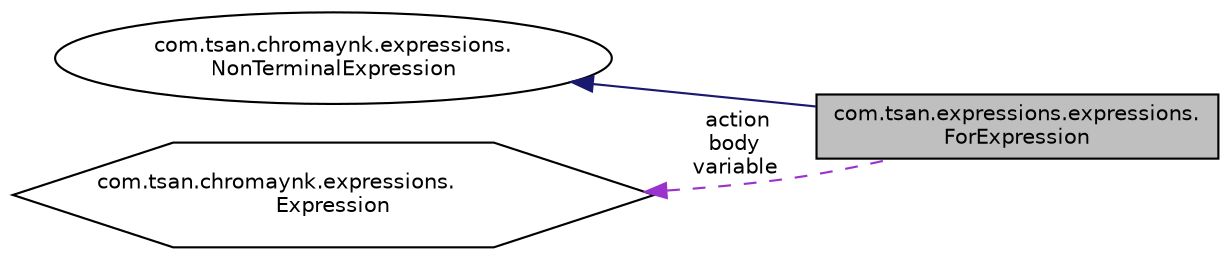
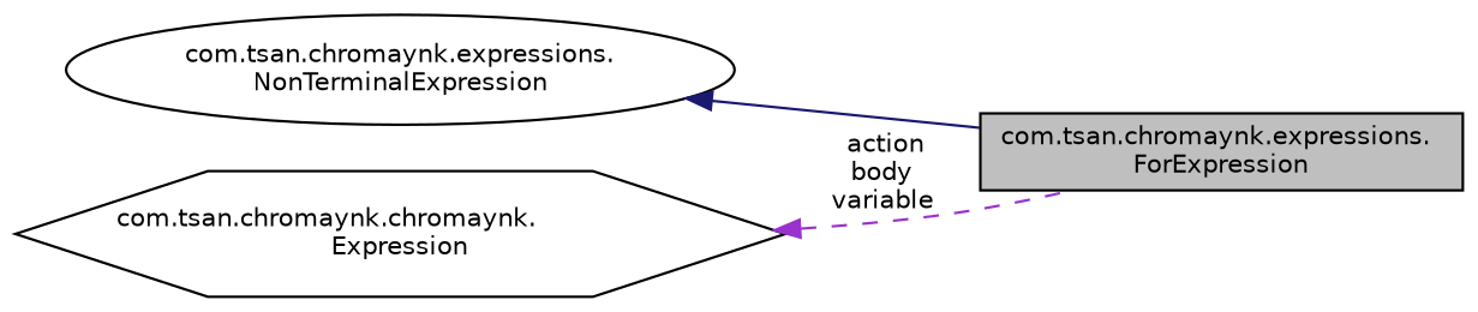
  digraph {
    rankdir=LR
    node [color=black fillcolor=white fontname=Helvetica fontsize=10 style=filled]
    edge [dir=back fontname=Helvetica fontsize=10 labelfontname=Helvetica labelfontsize=10]
-   n1 [fillcolor=grey75 fontcolor=black height=0.2 label="com.tsan.expressions.expressions.\lForExpression" shape=box width=0.4]
+   n1 [fillcolor=grey75 fontcolor=black height=0.2 label="com.tsan.chromaynk.expressions.\lForExpression" shape=box width=0.4]
    n2 [height=0.2 label="com.tsan.chromaynk.expressions.\lNonTerminalExpression" shape=ellipse width=0.4]
-   n3 [height=0.2 label="com.tsan.chromaynk.expressions.\lExpression" shape=hexagon width=0.4]
+   n3 [height=0.2 label="com.tsan.chromaynk.chromaynk.\lExpression" shape=hexagon width=0.4]
    n2 -> n1 [color=midnightblue style=solid]
    n3 -> n1 [color=darkorchid3 label=" action\nbody\nvariable" style=dashed]
  }
